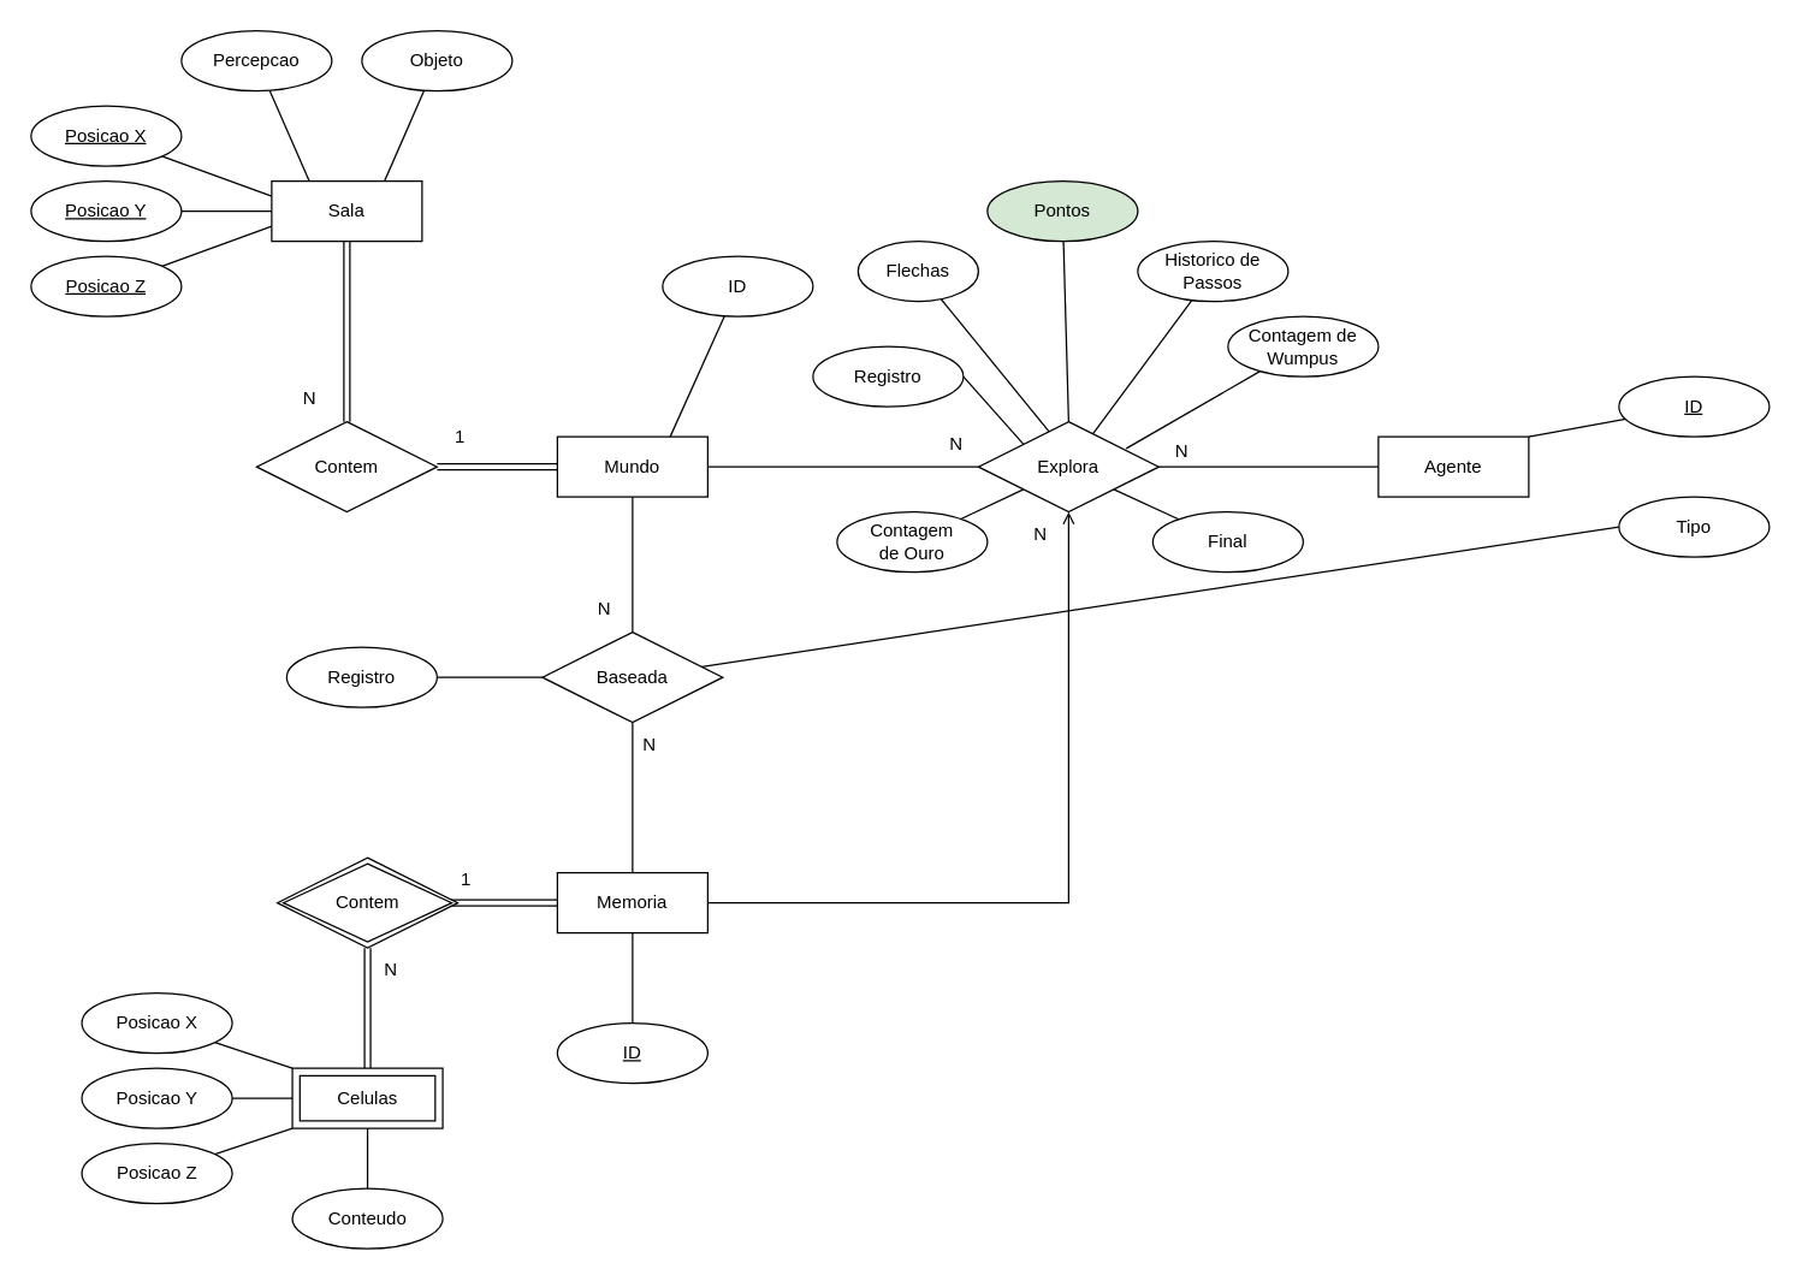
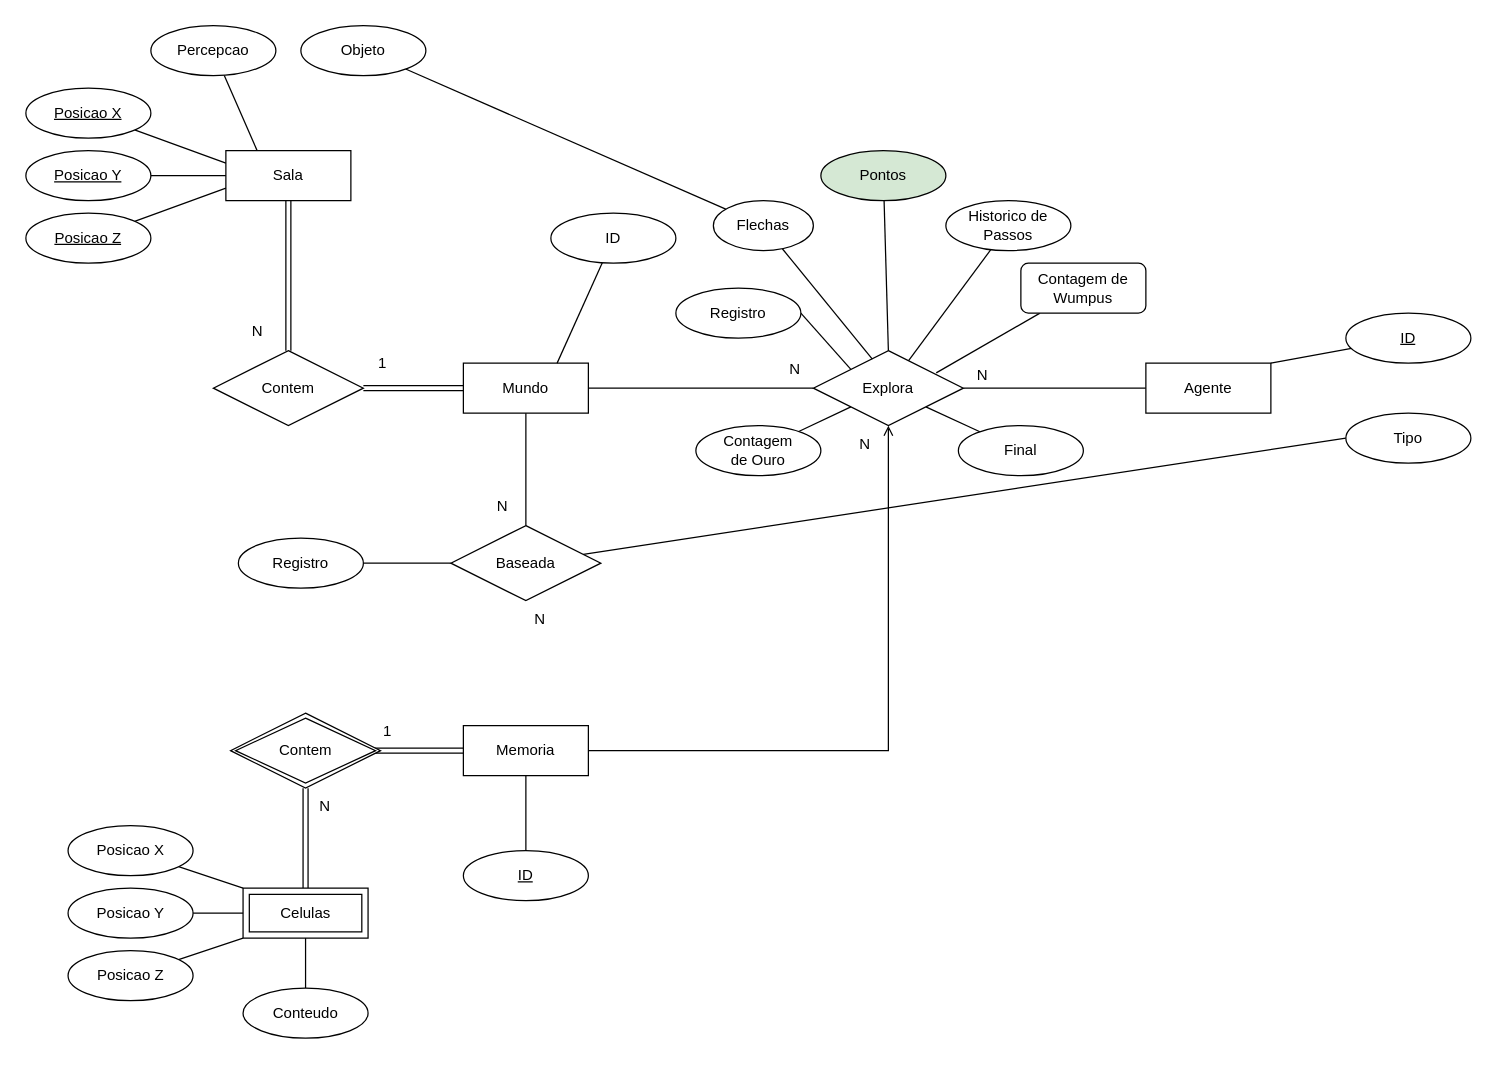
  <mxCell id="0" />
  <mxCell id="1" parent="0" />
  <mxCell id="2" value="Mundo" style="whiteSpace=wrap;html=1;align=center;" parent="1" vertex="1"><mxGeometry x="370" y="290" width="100" height="40" as="geometry" /></mxCell>
  <mxCell id="3" value="Sala" style="whiteSpace=wrap;html=1;align=center;" parent="1" vertex="1"><mxGeometry x="180" y="120" width="100" height="40" as="geometry" /></mxCell>
  <mxCell id="4" style="edgeStyle=orthogonalEdgeStyle;rounded=0;orthogonalLoop=1;jettySize=auto;html=1;entryX=1;entryY=0.5;entryDx=0;entryDy=0;endArrow=none;startFill=0;" parent="1" source="5" target="27" edge="1"><mxGeometry relative="1" as="geometry" /></mxCell>
  <mxCell id="5" value="Agente" style="whiteSpace=wrap;html=1;align=center;" parent="1" vertex="1"><mxGeometry x="916" y="290" width="100" height="40" as="geometry" /></mxCell>
  <mxCell id="6" value="" style="edgeStyle=orthogonalEdgeStyle;rounded=0;orthogonalLoop=1;jettySize=auto;html=1;shape=link;entryX=0.95;entryY=0.5;entryDx=0;entryDy=0;entryPerimeter=0;" parent="1" source="8" target="52" edge="1"><mxGeometry relative="1" as="geometry"><mxPoint x="298.75" y="600" as="targetPoint" /></mxGeometry></mxCell>
  <mxCell id="7" style="edgeStyle=orthogonalEdgeStyle;rounded=0;orthogonalLoop=1;jettySize=auto;html=1;entryX=0.5;entryY=1;entryDx=0;entryDy=0;endArrow=open;startFill=0;" parent="1" source="8" target="27" edge="1"><mxGeometry relative="1" as="geometry" /></mxCell>
  <mxCell id="8" value="Memoria" style="whiteSpace=wrap;html=1;align=center;" parent="1" vertex="1"><mxGeometry x="370" y="580" width="100" height="40" as="geometry" /></mxCell>
  <mxCell id="9" style="rounded=0;orthogonalLoop=1;jettySize=auto;html=1;entryX=0.75;entryY=0;entryDx=0;entryDy=0;endArrow=none;startFill=0;" parent="1" source="10" target="2" edge="1"><mxGeometry relative="1" as="geometry" /></mxCell>
  <mxCell id="10" value="ID" style="ellipse;whiteSpace=wrap;html=1;align=center;" parent="1" vertex="1"><mxGeometry x="440" y="170" width="100" height="40" as="geometry" /></mxCell>
  <mxCell id="11" style="edgeStyle=orthogonalEdgeStyle;rounded=0;orthogonalLoop=1;jettySize=auto;html=1;entryX=0;entryY=0.5;entryDx=0;entryDy=0;endArrow=none;startFill=0;shape=link;" parent="1" source="13" target="2" edge="1"><mxGeometry relative="1" as="geometry" /></mxCell>
  <mxCell id="12" style="edgeStyle=orthogonalEdgeStyle;rounded=0;orthogonalLoop=1;jettySize=auto;html=1;entryX=0.5;entryY=1;entryDx=0;entryDy=0;endArrow=none;startFill=0;shape=link;" parent="1" source="13" target="3" edge="1"><mxGeometry relative="1" as="geometry" /></mxCell>
  <mxCell id="13" value="Contem" style="shape=rhombus;perimeter=rhombusPerimeter;whiteSpace=wrap;html=1;align=center;" parent="1" vertex="1"><mxGeometry x="170" y="280" width="120" height="60" as="geometry" /></mxCell>
  <mxCell id="14" value="1" style="text;html=1;align=center;verticalAlign=middle;resizable=0;points=[];autosize=1;strokeColor=none;fillColor=none;" parent="1" vertex="1"><mxGeometry x="290" y="275" width="30" height="30" as="geometry" /></mxCell>
  <mxCell id="15" value="N" style="text;html=1;align=center;verticalAlign=middle;resizable=0;points=[];autosize=1;strokeColor=none;fillColor=none;" parent="1" vertex="1"><mxGeometry x="190" y="250" width="30" height="30" as="geometry" /></mxCell>
  <mxCell id="16" style="rounded=0;orthogonalLoop=1;jettySize=auto;html=1;entryX=0;entryY=0.25;entryDx=0;entryDy=0;endArrow=none;startFill=0;" parent="1" source="17" target="3" edge="1"><mxGeometry relative="1" as="geometry" /></mxCell>
  <mxCell id="17" value="Posicao X" style="ellipse;whiteSpace=wrap;html=1;align=center;fontStyle=4;" parent="1" vertex="1"><mxGeometry x="20" y="70" width="100" height="40" as="geometry" /></mxCell>
  <mxCell id="18" style="rounded=0;orthogonalLoop=1;jettySize=auto;html=1;entryX=0;entryY=0.5;entryDx=0;entryDy=0;endArrow=none;startFill=0;" parent="1" source="19" target="3" edge="1"><mxGeometry relative="1" as="geometry" /></mxCell>
  <mxCell id="19" value="Posicao Y" style="ellipse;whiteSpace=wrap;html=1;align=center;fontStyle=4;" parent="1" vertex="1"><mxGeometry x="20" y="120" width="100" height="40" as="geometry" /></mxCell>
  <mxCell id="20" style="rounded=0;orthogonalLoop=1;jettySize=auto;html=1;entryX=0;entryY=0.75;entryDx=0;entryDy=0;endArrow=none;startFill=0;" parent="1" source="21" target="3" edge="1"><mxGeometry relative="1" as="geometry" /></mxCell>
  <mxCell id="21" value="Posicao Z" style="ellipse;whiteSpace=wrap;html=1;align=center;fontStyle=4;" parent="1" vertex="1"><mxGeometry x="20" y="170" width="100" height="40" as="geometry" /></mxCell>
  <mxCell id="22" value="" style="rounded=0;orthogonalLoop=1;jettySize=auto;html=1;endArrow=none;startFill=0;entryX=0.25;entryY=0;entryDx=0;entryDy=0;" parent="1" source="23" target="3" edge="1"><mxGeometry relative="1" as="geometry" /></mxCell>
  <mxCell id="23" value="Percepcao" style="ellipse;whiteSpace=wrap;html=1;align=center;" parent="1" vertex="1"><mxGeometry x="120" y="20" width="100" height="40" as="geometry" /></mxCell>
- <mxCell id="24" value="" style="rounded=0;orthogonalLoop=1;jettySize=auto;html=1;endArrow=none;startFill=0;entryX=0.75;entryY=0;entryDx=0;entryDy=0;" parent="1" source="25" target="3" edge="1"><mxGeometry relative="1" as="geometry" /></mxCell>
+ <mxCell id="24" value="" style="rounded=0;orthogonalLoop=1;jettySize=auto;html=1;endArrow=none;startFill=0;" parent="1" source="25" target="37" edge="1"><mxGeometry relative="1" as="geometry" /></mxCell>
  <mxCell id="25" value="Objeto" style="ellipse;whiteSpace=wrap;html=1;align=center;" parent="1" vertex="1"><mxGeometry x="240" y="20" width="100" height="40" as="geometry" /></mxCell>
  <mxCell id="26" value="" style="edgeStyle=orthogonalEdgeStyle;rounded=0;orthogonalLoop=1;jettySize=auto;html=1;endArrow=none;startFill=0;" parent="1" source="27" target="2" edge="1"><mxGeometry relative="1" as="geometry" /></mxCell>
  <mxCell id="27" value="Explora" style="shape=rhombus;perimeter=rhombusPerimeter;whiteSpace=wrap;html=1;align=center;" parent="1" vertex="1"><mxGeometry x="650" y="280" width="120" height="60" as="geometry" /></mxCell>
  <mxCell id="28" value="N" style="text;html=1;align=center;verticalAlign=middle;resizable=0;points=[];autosize=1;strokeColor=none;fillColor=none;" parent="1" vertex="1"><mxGeometry x="770" y="285" width="30" height="30" as="geometry" /></mxCell>
  <mxCell id="29" value="N" style="text;html=1;align=center;verticalAlign=middle;resizable=0;points=[];autosize=1;strokeColor=none;fillColor=none;" parent="1" vertex="1"><mxGeometry x="620" y="280" width="30" height="30" as="geometry" /></mxCell>
  <mxCell id="30" style="rounded=0;orthogonalLoop=1;jettySize=auto;html=1;entryX=1;entryY=0;entryDx=0;entryDy=0;endArrow=none;startFill=0;" parent="1" source="31" target="5" edge="1"><mxGeometry relative="1" as="geometry" /></mxCell>
  <mxCell id="31" value="ID" style="ellipse;whiteSpace=wrap;html=1;align=center;fontStyle=4;" parent="1" vertex="1"><mxGeometry x="1076" y="250" width="100" height="40" as="geometry" /></mxCell>
  <mxCell id="32" value="" style="rounded=0;orthogonalLoop=1;jettySize=auto;html=1;endArrow=none;startFill=0;exitX=0;exitY=0.5;exitDx=0;exitDy=0;" parent="1" source="33" target="46" edge="1"><mxGeometry relative="1" as="geometry" /></mxCell>
  <mxCell id="33" value="Tipo" style="ellipse;whiteSpace=wrap;html=1;align=center;" parent="1" vertex="1"><mxGeometry x="1076" y="330" width="100" height="40" as="geometry" /></mxCell>
  <mxCell id="34" style="rounded=0;orthogonalLoop=1;jettySize=auto;html=1;entryX=0.5;entryY=0;entryDx=0;entryDy=0;endArrow=none;startFill=0;" parent="1" source="35" target="27" edge="1"><mxGeometry relative="1" as="geometry" /></mxCell>
  <mxCell id="35" value="Pontos" style="ellipse;whiteSpace=wrap;html=1;align=center;fillColor=#d5e8d4;" parent="1" vertex="1"><mxGeometry x="656" y="120" width="100" height="40" as="geometry" /></mxCell>
  <mxCell id="36" style="rounded=0;orthogonalLoop=1;jettySize=auto;html=1;entryX=0.393;entryY=0.114;entryDx=0;entryDy=0;endArrow=none;startFill=0;entryPerimeter=0;" parent="1" source="37" target="27" edge="1"><mxGeometry relative="1" as="geometry" /></mxCell>
  <mxCell id="37" value="Flechas" style="ellipse;whiteSpace=wrap;html=1;align=center;" parent="1" vertex="1"><mxGeometry x="570" y="160" width="80" height="40" as="geometry" /></mxCell>
  <mxCell id="38" style="rounded=0;orthogonalLoop=1;jettySize=auto;html=1;entryX=1;entryY=1;entryDx=0;entryDy=0;endArrow=none;startFill=0;" parent="1" source="39" target="27" edge="1"><mxGeometry relative="1" as="geometry" /></mxCell>
  <mxCell id="39" value="Final" style="ellipse;whiteSpace=wrap;html=1;align=center;" parent="1" vertex="1"><mxGeometry x="766" y="340" width="100" height="40" as="geometry" /></mxCell>
  <mxCell id="40" style="rounded=0;orthogonalLoop=1;jettySize=auto;html=1;endArrow=none;startFill=0;" parent="1" source="41" target="27" edge="1"><mxGeometry relative="1" as="geometry" /></mxCell>
  <mxCell id="41" value="Historico de&lt;div&gt;Passos&lt;/div&gt;" style="ellipse;whiteSpace=wrap;html=1;align=center;" parent="1" vertex="1"><mxGeometry x="756" y="160" width="100" height="40" as="geometry" /></mxCell>
  <mxCell id="42" style="rounded=0;orthogonalLoop=1;jettySize=auto;html=1;entryX=0.819;entryY=0.297;entryDx=0;entryDy=0;endArrow=none;startFill=0;entryPerimeter=0;" parent="1" source="43" target="27" edge="1"><mxGeometry relative="1" as="geometry" /></mxCell>
- <mxCell id="43" value="Contagem de&lt;div&gt;Wumpus&lt;/div&gt;" style="ellipse;whiteSpace=wrap;html=1;align=center;" parent="1" vertex="1"><mxGeometry x="816" y="210" width="100" height="40" as="geometry" /></mxCell>
- <mxCell id="44" style="edgeStyle=orthogonalEdgeStyle;rounded=0;orthogonalLoop=1;jettySize=auto;html=1;entryX=0.5;entryY=0;entryDx=0;entryDy=0;endArrow=none;startFill=0;exitX=0.5;exitY=1;exitDx=0;exitDy=0;" parent="1" source="46" target="8" edge="1"><mxGeometry relative="1" as="geometry"><Array as="points"><mxPoint x="420" y="560" /><mxPoint x="420" y="560" /></Array></mxGeometry></mxCell>
+ <mxCell id="43" value="Contagem de&lt;div&gt;Wumpus&lt;/div&gt;" style="whiteSpace=wrap;html=1;align=center;rounded=1;" parent="1" vertex="1"><mxGeometry x="816" y="210" width="100" height="40" as="geometry" /></mxCell>
  <mxCell id="45" value="" style="edgeStyle=orthogonalEdgeStyle;rounded=0;orthogonalLoop=1;jettySize=auto;html=1;endArrow=none;startFill=0;" parent="1" source="46" target="2" edge="1"><mxGeometry relative="1" as="geometry" /></mxCell>
  <mxCell id="46" value="Baseada" style="shape=rhombus;perimeter=rhombusPerimeter;whiteSpace=wrap;html=1;align=center;" parent="1" vertex="1"><mxGeometry x="360" y="420" width="120" height="60" as="geometry" /></mxCell>
  <mxCell id="47" value="N" style="text;html=1;align=center;verticalAlign=middle;resizable=0;points=[];autosize=1;strokeColor=none;fillColor=none;" parent="1" vertex="1"><mxGeometry x="386" y="390" width="30" height="30" as="geometry" /></mxCell>
  <mxCell id="48" value="N" style="text;html=1;align=center;verticalAlign=middle;resizable=0;points=[];autosize=1;strokeColor=none;fillColor=none;" parent="1" vertex="1"><mxGeometry x="416" y="480" width="30" height="30" as="geometry" /></mxCell>
  <mxCell id="49" value="N" style="text;html=1;align=center;verticalAlign=middle;resizable=0;points=[];autosize=1;strokeColor=none;fillColor=none;" parent="1" vertex="1"><mxGeometry x="676" y="340" width="30" height="30" as="geometry" /></mxCell>
  <mxCell id="50" value="" style="rounded=0;orthogonalLoop=1;jettySize=auto;html=1;endArrow=none;startFill=0;" parent="1" source="51" target="8" edge="1"><mxGeometry relative="1" as="geometry" /></mxCell>
  <mxCell id="51" value="ID" style="ellipse;whiteSpace=wrap;html=1;align=center;fontStyle=4;" parent="1" vertex="1"><mxGeometry x="370" y="680" width="100" height="40" as="geometry" /></mxCell>
  <mxCell id="52" value="Contem" style="shape=rhombus;double=1;perimeter=rhombusPerimeter;whiteSpace=wrap;html=1;align=center;" parent="1" vertex="1"><mxGeometry x="183.75" y="570" width="120" height="60" as="geometry" /></mxCell>
  <mxCell id="53" value="" style="edgeStyle=orthogonalEdgeStyle;rounded=0;orthogonalLoop=1;jettySize=auto;html=1;shape=link;" parent="1" source="54" target="52" edge="1"><mxGeometry relative="1" as="geometry" /></mxCell>
  <mxCell id="54" value="Celulas" style="shape=ext;margin=3;double=1;whiteSpace=wrap;html=1;align=center;" parent="1" vertex="1"><mxGeometry x="193.75" y="710" width="100" height="40" as="geometry" /></mxCell>
  <mxCell id="55" value="1" style="text;html=1;align=center;verticalAlign=middle;resizable=0;points=[];autosize=1;strokeColor=none;fillColor=none;" parent="1" vertex="1"><mxGeometry x="293.75" y="570" width="30" height="30" as="geometry" /></mxCell>
  <mxCell id="56" value="N" style="text;html=1;align=center;verticalAlign=middle;resizable=0;points=[];autosize=1;strokeColor=none;fillColor=none;" parent="1" vertex="1"><mxGeometry x="243.75" y="630" width="30" height="30" as="geometry" /></mxCell>
  <mxCell id="57" style="rounded=0;orthogonalLoop=1;jettySize=auto;html=1;entryX=0;entryY=1;entryDx=0;entryDy=0;endArrow=none;startFill=0;" parent="1" source="58" target="54" edge="1"><mxGeometry relative="1" as="geometry" /></mxCell>
  <mxCell id="58" value="Posicao Z" style="ellipse;whiteSpace=wrap;html=1;align=center;" parent="1" vertex="1"><mxGeometry x="53.75" y="760" width="100" height="40" as="geometry" /></mxCell>
  <mxCell id="59" style="rounded=0;orthogonalLoop=1;jettySize=auto;html=1;entryX=0;entryY=0.5;entryDx=0;entryDy=0;endArrow=none;startFill=0;" parent="1" source="60" target="54" edge="1"><mxGeometry relative="1" as="geometry" /></mxCell>
  <mxCell id="60" value="Posicao Y" style="ellipse;whiteSpace=wrap;html=1;align=center;" parent="1" vertex="1"><mxGeometry x="53.75" y="710" width="100" height="40" as="geometry" /></mxCell>
  <mxCell id="61" style="rounded=0;orthogonalLoop=1;jettySize=auto;html=1;entryX=0;entryY=0;entryDx=0;entryDy=0;endArrow=none;startFill=0;" parent="1" source="62" target="54" edge="1"><mxGeometry relative="1" as="geometry" /></mxCell>
  <mxCell id="62" value="Posicao X" style="ellipse;whiteSpace=wrap;html=1;align=center;" parent="1" vertex="1"><mxGeometry x="53.75" y="660" width="100" height="40" as="geometry" /></mxCell>
  <mxCell id="63" value="" style="rounded=0;orthogonalLoop=1;jettySize=auto;html=1;endArrow=none;startFill=0;" parent="1" source="64" target="54" edge="1"><mxGeometry relative="1" as="geometry" /></mxCell>
  <mxCell id="64" value="Conteudo" style="ellipse;whiteSpace=wrap;html=1;align=center;" parent="1" vertex="1"><mxGeometry x="193.75" y="790" width="100" height="40" as="geometry" /></mxCell>
  <mxCell id="65" style="rounded=0;orthogonalLoop=1;jettySize=auto;html=1;entryX=0;entryY=0;entryDx=0;entryDy=0;exitX=1;exitY=0.5;exitDx=0;exitDy=0;endArrow=none;startFill=0;" parent="1" source="66" target="27" edge="1"><mxGeometry relative="1" as="geometry" /></mxCell>
  <mxCell id="66" value="Registro" style="ellipse;whiteSpace=wrap;html=1;align=center;" parent="1" vertex="1"><mxGeometry x="540" y="230" width="100" height="40" as="geometry" /></mxCell>
  <mxCell id="67" style="rounded=0;orthogonalLoop=1;jettySize=auto;html=1;entryX=0;entryY=1;entryDx=0;entryDy=0;endArrow=none;startFill=0;" parent="1" source="68" target="27" edge="1"><mxGeometry relative="1" as="geometry" /></mxCell>
  <mxCell id="68" value="Contagem&lt;div&gt;de Ouro&lt;/div&gt;" style="ellipse;whiteSpace=wrap;html=1;align=center;" parent="1" vertex="1"><mxGeometry x="556" y="340" width="100" height="40" as="geometry" /></mxCell>
  <mxCell id="69" style="edgeStyle=orthogonalEdgeStyle;rounded=0;orthogonalLoop=1;jettySize=auto;html=1;entryX=0;entryY=0.5;entryDx=0;entryDy=0;endArrow=none;startFill=0;" parent="1" source="70" target="46" edge="1"><mxGeometry relative="1" as="geometry" /></mxCell>
  <mxCell id="70" value="Registro" style="ellipse;whiteSpace=wrap;html=1;align=center;" parent="1" vertex="1"><mxGeometry x="190" y="430" width="100" height="40" as="geometry" /></mxCell>
